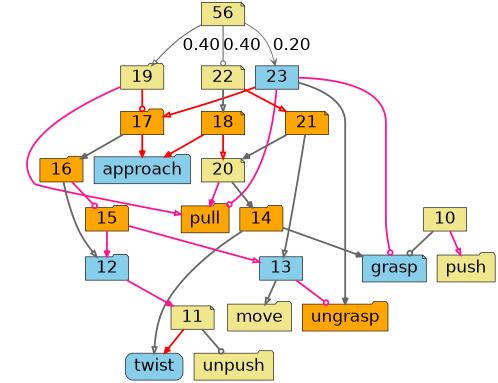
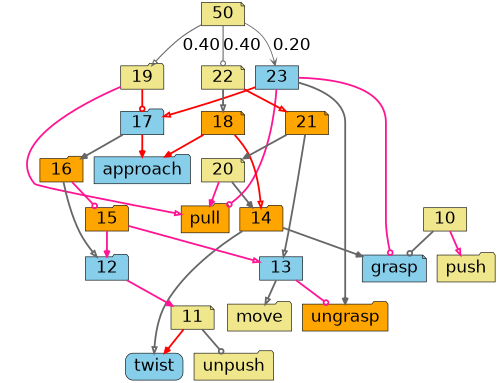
  digraph {
    fontname="DejaVu Sans"
    fontsize=28
    node [color=black fillcolor=khaki fontname="DejaVu Sans" fontsize=28 nodesep=0.5 ranksep=0.5 shape=folder style=filled]
    edge [arrowhead=onormal color=gray40 fontname="DejaVu Sans" fontsize=28 penwidth=3 weight=3]
-   50 [shape=note width=1 label=56]
+   50 [shape=note width=1]
    19 [width=1]
    23 [fillcolor=skyblue shape=box width=1]
    22 [shape=note width=1]
-   17 [fillcolor=orange width=1]
+   17 [fillcolor=skyblue width=1]
    pull [fillcolor=orange margin="0.2,0.1" style="rounded,filled" color=""]
    grasp [fillcolor=skyblue margin="0.2,0.1" shape=note style="rounded,filled" color=""]
    ungrasp [fillcolor=orange margin="0.2,0.1" style="rounded,filled" color=""]
    18 [fillcolor=orange shape=note width=1]
    21 [fillcolor=orange shape=note width=1]
    approach [fillcolor=skyblue margin="0.2,0.1" style="rounded,filled" color=""]
    16 [fillcolor=orange width=1]
    14 [fillcolor=orange width=1]
    13 [fillcolor=skyblue shape=box width=1]
    20 [shape=note width=1]
    15 [fillcolor=orange width=1]
    12 [fillcolor=skyblue width=1]
    twist [fillcolor=skyblue margin="0.2,0.1" shape=box style="rounded,filled" color=""]
    move [margin="0.2,0.1" style="rounded,filled" color=""]
    11 [shape=note width=1]
    10 [shape=box width=1]
    push [margin="0.2,0.1" style="rounded,filled" color=""]
    unpush [margin="0.2,0.1" style="rounded,filled" color=""]
    50 -> 19 [label=0.40 penwidth=1.8]
    50 -> 23 [arrowhead=vee label=0.20 penwidth=1.4]
    50 -> 22 [arrowhead=odot label=0.40 penwidth=1.8]
    19 -> 17 [arrowhead=odot color=red]
    19 -> pull [color=deeppink]
    23 -> 17 [color=red]
    23 -> pull [arrowhead=odot color=deeppink]
    23 -> grasp [arrowhead=odot color=deeppink]
    23 -> ungrasp [arrowhead=vee]
    22 -> 18
    22 -> 21 [color=red]
    17 -> approach [arrowhead=vee color=red]
    17 -> 16 [arrowhead=vee]
    18 -> approach [arrowhead=vee color=red]
-   18 -> 20 [color=red]
+   18 -> 14 [color=red]
    21 -> 13
    21 -> 20 [arrowhead=vee]
    16 -> 15 [arrowhead=odot color=deeppink]
    16 -> 12
    14 -> grasp [arrowhead=vee]
    14 -> twist
    13 -> ungrasp [arrowhead=odot color=deeppink]
    13 -> move
    20 -> pull [arrowhead=vee color=deeppink]
    20 -> 14 [arrowhead=vee]
    15 -> 13 [color=deeppink]
    15 -> 12 [arrowhead=vee color=deeppink]
    12 -> 11 [arrowhead=vee color=deeppink]
    11 -> twist [arrowhead=vee color=red]
    11 -> unpush [arrowhead=odot]
    10 -> grasp [arrowhead=odot]
    10 -> push [color=deeppink]
  }
